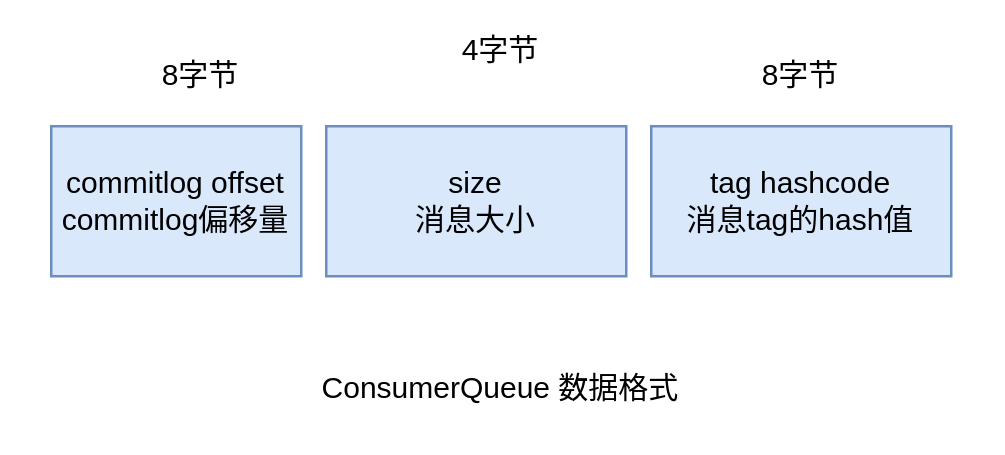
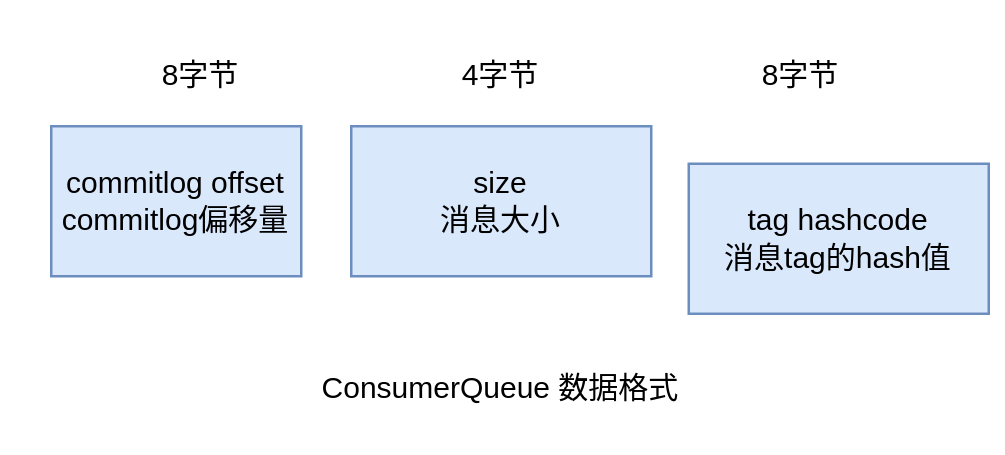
  <mxCell id="0" />
  <mxCell id="1" parent="0" />
  <mxCell id="2" value="commitlog offset&lt;br&gt;commitlog偏移量" style="rounded=0;whiteSpace=wrap;html=1;fillColor=#dae8fc;strokeColor=#6c8ebf;" parent="1" vertex="1"><mxGeometry x="20" y="50" width="100" height="60" as="geometry" /></mxCell>
- <mxCell id="3" value="size&lt;br&gt;消息大小" style="rounded=0;whiteSpace=wrap;html=1;fillColor=#dae8fc;strokeColor=#6c8ebf;" parent="1" vertex="1"><mxGeometry x="130" y="50" width="120" height="60" as="geometry" /></mxCell>
- <mxCell id="4" value="tag hashcode&lt;br&gt;消息tag的hash值" style="rounded=0;whiteSpace=wrap;html=1;fillColor=#dae8fc;strokeColor=#6c8ebf;" parent="1" vertex="1"><mxGeometry x="260" y="50" width="120" height="60" as="geometry" /></mxCell>
+ <mxCell id="3" value="size&lt;br&gt;消息大小" style="rounded=0;whiteSpace=wrap;html=1;fillColor=#dae8fc;strokeColor=#6c8ebf;" parent="1" vertex="1"><mxGeometry x="140" y="50" width="120" height="60" as="geometry" /></mxCell>
+ <mxCell id="4" value="tag hashcode&lt;br&gt;消息tag的hash值" style="rounded=0;whiteSpace=wrap;html=1;fillColor=#dae8fc;strokeColor=#6c8ebf;" parent="1" vertex="1"><mxGeometry x="275" y="65" width="120" height="60" as="geometry" /></mxCell>
  <mxCell id="5" value="8字节" style="text;html=1;strokeColor=none;fillColor=none;align=center;verticalAlign=middle;whiteSpace=wrap;rounded=0;" parent="1" vertex="1"><mxGeometry x="60" y="20" width="40" height="20" as="geometry" /></mxCell>
- <mxCell id="6" value="4字节" style="text;html=1;strokeColor=none;fillColor=none;align=center;verticalAlign=middle;whiteSpace=wrap;rounded=0;" parent="1" vertex="1"><mxGeometry x="180" y="10" width="40" height="20" as="geometry" /></mxCell>
+ <mxCell id="6" value="4字节" style="text;html=1;strokeColor=none;fillColor=none;align=center;verticalAlign=middle;whiteSpace=wrap;rounded=0;" parent="1" vertex="1"><mxGeometry x="180" y="20" width="40" height="20" as="geometry" /></mxCell>
  <mxCell id="7" value="8字节" style="text;html=1;strokeColor=none;fillColor=none;align=center;verticalAlign=middle;whiteSpace=wrap;rounded=0;" parent="1" vertex="1"><mxGeometry x="300" y="20" width="40" height="20" as="geometry" /></mxCell>
  <mxCell id="8" value="&lt;span style=&quot;text-align: left&quot;&gt;ConsumerQueue&lt;/span&gt;&lt;span style=&quot;text-align: left&quot;&gt;&amp;nbsp;数据格式&lt;/span&gt;" style="text;html=1;strokeColor=none;fillColor=none;align=center;verticalAlign=middle;whiteSpace=wrap;rounded=0;" vertex="1" parent="1"><mxGeometry x="110" y="150" width="180" height="10" as="geometry" /></mxCell>
